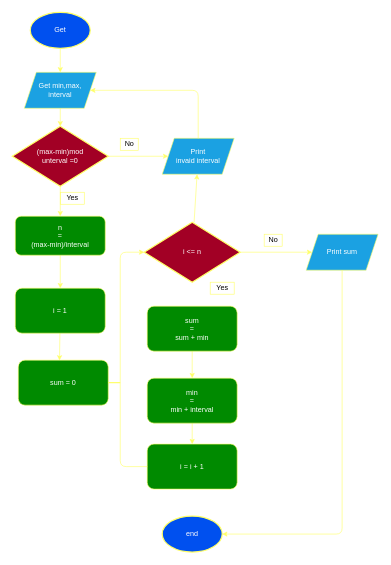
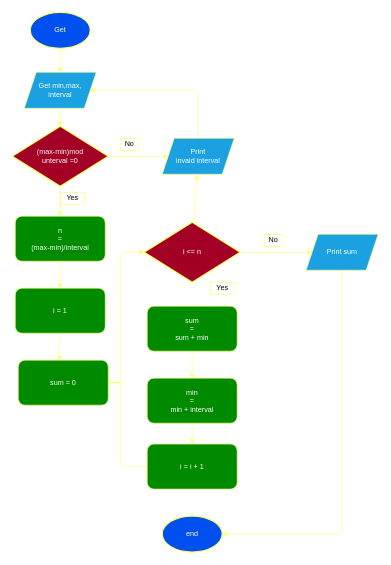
  <mxCell id="0" />
  <mxCell id="1" parent="0" />
  <mxCell id="2" style="edgeStyle=none;html=1;exitX=0.5;exitY=1;exitDx=0;exitDy=0;exitPerimeter=0;entryX=0.5;entryY=0;entryDx=0;entryDy=0;strokeColor=#FFFF66;" edge="1" parent="1" source="3" target="6"><mxGeometry relative="1" as="geometry" /></mxCell>
  <mxCell id="3" value="Get" style="strokeWidth=2;html=1;shape=mxgraph.flowchart.start_1;whiteSpace=wrap;fillColor=#0050ef;fontColor=#ffffff;strokeColor=#FFFF66;" vertex="1" parent="1"><mxGeometry x="50" y="20" width="100" height="60" as="geometry" /></mxCell>
  <mxCell id="4" value="end" style="strokeWidth=2;html=1;shape=mxgraph.flowchart.start_1;whiteSpace=wrap;fillColor=#0050ef;fontColor=#ffffff;strokeColor=#FFFF66;" vertex="1" parent="1"><mxGeometry x="270" y="860" width="100" height="60" as="geometry" /></mxCell>
  <mxCell id="5" style="edgeStyle=none;html=1;exitX=0.5;exitY=1;exitDx=0;exitDy=0;entryX=0.5;entryY=0;entryDx=0;entryDy=0;entryPerimeter=0;strokeColor=#FFFF66;" edge="1" parent="1" source="6" target="11"><mxGeometry relative="1" as="geometry" /></mxCell>
  <mxCell id="6" value="&lt;span&gt;&#09;&lt;/span&gt;&lt;span&gt;Get min,max,&lt;br&gt;interval&lt;/span&gt;" style="shape=parallelogram;perimeter=parallelogramPerimeter;whiteSpace=wrap;html=1;fixedSize=1;fillColor=#1ba1e2;fontColor=#ffffff;strokeColor=#FFFF66;" vertex="1" parent="1"><mxGeometry x="40" y="120" width="120" height="60" as="geometry" /></mxCell>
  <mxCell id="7" value="Print&lt;br&gt;invaid interval" style="shape=parallelogram;perimeter=parallelogramPerimeter;whiteSpace=wrap;html=1;fixedSize=1;fillColor=#1ba1e2;fontColor=#ffffff;strokeColor=#FFFF66;" vertex="1" parent="1"><mxGeometry x="270" y="230" width="120" height="60" as="geometry" /></mxCell>
  <mxCell id="8" value="Print sum" style="shape=parallelogram;perimeter=parallelogramPerimeter;whiteSpace=wrap;html=1;fixedSize=1;fillColor=#1ba1e2;fontColor=#ffffff;strokeColor=#FFFF66;" vertex="1" parent="1"><mxGeometry x="510" y="390" width="120" height="60" as="geometry" /></mxCell>
  <mxCell id="9" style="edgeStyle=none;html=1;entryX=0;entryY=0.5;entryDx=0;entryDy=0;strokeColor=#FFFF66;" edge="1" parent="1" source="11" target="7"><mxGeometry relative="1" as="geometry" /></mxCell>
  <mxCell id="10" style="edgeStyle=none;html=1;exitX=0.5;exitY=1;exitDx=0;exitDy=0;exitPerimeter=0;entryX=0.5;entryY=0;entryDx=0;entryDy=0;strokeColor=#FFFF66;" edge="1" parent="1" source="11" target="16"><mxGeometry relative="1" as="geometry" /></mxCell>
  <mxCell id="11" value="(max-min)mod&lt;br&gt;unterval =0" style="strokeWidth=2;html=1;shape=mxgraph.flowchart.decision;whiteSpace=wrap;fillColor=#a20025;fontColor=#ffffff;strokeColor=#FFFF66;" vertex="1" parent="1"><mxGeometry x="20" y="210" width="160" height="100" as="geometry" /></mxCell>
  <mxCell id="12" style="edgeStyle=none;html=1;strokeColor=#FFFF66;" edge="1" parent="1" source="14" target="7"><mxGeometry relative="1" as="geometry" /></mxCell>
  <mxCell id="13" style="edgeStyle=none;html=1;strokeColor=#FFFF66;" edge="1" parent="1" source="14" target="8"><mxGeometry relative="1" as="geometry" /></mxCell>
  <mxCell id="14" value="i &amp;lt;= n" style="strokeWidth=2;html=1;shape=mxgraph.flowchart.decision;whiteSpace=wrap;fillColor=#a20025;fontColor=#ffffff;strokeColor=#FFFF66;" vertex="1" parent="1"><mxGeometry x="240" y="370" width="160" height="100" as="geometry" /></mxCell>
  <mxCell id="15" style="edgeStyle=none;html=1;entryX=0.5;entryY=0;entryDx=0;entryDy=0;strokeColor=#FFFF66;" edge="1" parent="1" source="16" target="18"><mxGeometry relative="1" as="geometry" /></mxCell>
- <mxCell id="16" value="n&lt;br&gt;=&lt;br&gt;(max-min)/interval" style="rounded=1;whiteSpace=wrap;html=1;fillColor=#008a00;fontColor=#ffffff;strokeColor=#FFFF66;" vertex="1" parent="1"><mxGeometry x="25" y="360" width="150" height="65" as="geometry" /></mxCell>
+ <mxCell id="16" value="n&lt;br&gt;=&lt;br&gt;(max-min)/interval" style="rounded=1;whiteSpace=wrap;html=1;fillColor=#008a00;fontColor=#ffffff;strokeColor=#FFFF66;" vertex="1" parent="1"><mxGeometry x="25" y="360" width="150" height="75" as="geometry" /></mxCell>
  <mxCell id="17" style="edgeStyle=none;html=1;entryX=0.458;entryY=0.006;entryDx=0;entryDy=0;entryPerimeter=0;strokeColor=#FFFF66;" edge="1" parent="1" source="18" target="19"><mxGeometry relative="1" as="geometry" /></mxCell>
  <mxCell id="18" value="i = 1" style="rounded=1;whiteSpace=wrap;html=1;fillColor=#008a00;fontColor=#ffffff;strokeColor=#FFFF66;" vertex="1" parent="1"><mxGeometry x="25" y="480" width="150" height="75" as="geometry" /></mxCell>
  <mxCell id="19" value="sum = 0&lt;span style=&quot;color: rgba(0 , 0 , 0 , 0) ; font-family: monospace ; font-size: 0px&quot;&gt;%3CmxGraphModel%3E%3Croot%3E%3CmxCell%20id%3D%220%22%2F%3E%3CmxCell%20id%3D%221%22%20parent%3D%220%22%2F%3E%3CmxCell%20id%3D%222%22%20value%3D%22i%20%3D%201%22%20style%3D%22rounded%3D1%3BwhiteSpace%3Dwrap%3Bhtml%3D1%3B%22%20vertex%3D%221%22%20parent%3D%221%22%3E%3CmxGeometry%20x%3D%22210%22%20y%3D%22200%22%20width%3D%22150%22%20height%3D%2275%22%20as%3D%22geometry%22%2F%3E%3C%2FmxCell%3E%3C%2Froot%3E%3C%2FmxGraphModel%3E&lt;/span&gt;" style="rounded=1;whiteSpace=wrap;html=1;fillColor=#008a00;fontColor=#ffffff;strokeColor=#FFFF66;" vertex="1" parent="1"><mxGeometry x="30" y="600" width="150" height="75" as="geometry" /></mxCell>
  <mxCell id="20" style="edgeStyle=none;html=1;entryX=0.5;entryY=0;entryDx=0;entryDy=0;strokeColor=#FFFF66;" edge="1" parent="1" source="21" target="24"><mxGeometry relative="1" as="geometry" /></mxCell>
  <mxCell id="21" value="sum&lt;br&gt;=&lt;br&gt;sum + min" style="rounded=1;whiteSpace=wrap;html=1;fillColor=#008a00;fontColor=#ffffff;strokeColor=#FFFF66;" vertex="1" parent="1"><mxGeometry x="245" y="510" width="150" height="75" as="geometry" /></mxCell>
  <mxCell id="22" value="i = i + 1" style="rounded=1;whiteSpace=wrap;html=1;fillColor=#008a00;fontColor=#ffffff;strokeColor=#FFFF66;" vertex="1" parent="1"><mxGeometry x="245" y="740" width="150" height="75" as="geometry" /></mxCell>
  <mxCell id="23" style="edgeStyle=none;html=1;entryX=0.5;entryY=0;entryDx=0;entryDy=0;strokeColor=#FFFF66;" edge="1" parent="1" source="24" target="22"><mxGeometry relative="1" as="geometry" /></mxCell>
  <mxCell id="24" value="min&lt;br&gt;=&lt;br&gt;min + interval" style="rounded=1;whiteSpace=wrap;html=1;fillColor=#008a00;fontColor=#ffffff;strokeColor=#FFFF66;" vertex="1" parent="1"><mxGeometry x="245" y="630" width="150" height="75" as="geometry" /></mxCell>
  <mxCell id="25" value="" style="edgeStyle=segmentEdgeStyle;endArrow=classic;html=1;exitX=0.5;exitY=0;exitDx=0;exitDy=0;entryX=1;entryY=0.5;entryDx=0;entryDy=0;strokeColor=#FFFF66;" edge="1" parent="1" source="7" target="6"><mxGeometry width="50" height="50" relative="1" as="geometry"><mxPoint x="195" y="150" as="sourcePoint" /><mxPoint x="245" y="100" as="targetPoint" /><Array as="points"><mxPoint x="330" y="150" /></Array></mxGeometry></mxCell>
  <mxCell id="26" value="" style="edgeStyle=segmentEdgeStyle;endArrow=classic;html=1;exitX=0.5;exitY=1;exitDx=0;exitDy=0;entryX=1;entryY=0.5;entryDx=0;entryDy=0;entryPerimeter=0;strokeColor=#FFFF66;" edge="1" parent="1" source="8" target="4"><mxGeometry width="50" height="50" relative="1" as="geometry"><mxPoint x="659.98" y="635" as="sourcePoint" /><mxPoint x="479.98" y="555" as="targetPoint" /><Array as="points"><mxPoint x="570" y="890" /></Array></mxGeometry></mxCell>
  <mxCell id="27" style="edgeStyle=none;html=1;entryX=1;entryY=0.5;entryDx=0;entryDy=0;strokeColor=#FFFF66;" edge="1" parent="1" target="19"><mxGeometry relative="1" as="geometry"><mxPoint x="180" y="637.5" as="sourcePoint" /></mxGeometry></mxCell>
  <mxCell id="28" value="" style="edgeStyle=segmentEdgeStyle;endArrow=classic;html=1;entryX=0;entryY=0.5;entryDx=0;entryDy=0;entryPerimeter=0;exitX=0;exitY=0.5;exitDx=0;exitDy=0;strokeColor=#FFFF66;" edge="1" parent="1" source="22" target="14"><mxGeometry width="50" height="50" relative="1" as="geometry"><mxPoint x="460" y="250" as="sourcePoint" /><mxPoint x="440" y="250" as="targetPoint" /><Array as="points"><mxPoint x="200" y="778" /><mxPoint x="200" y="420" /></Array></mxGeometry></mxCell>
  <mxCell id="29" value="" style="line;strokeWidth=2;html=1;strokeColor=#FFFF66;" vertex="1" parent="1"><mxGeometry x="180" y="632.5" width="20" height="10" as="geometry" /></mxCell>
  <mxCell id="30" value="Yes" style="text;html=1;align=center;verticalAlign=middle;resizable=0;points=[];autosize=1;strokeColor=#FFFF66;fillColor=none;" vertex="1" parent="1"><mxGeometry x="100" y="320" width="40" height="20" as="geometry" /></mxCell>
  <mxCell id="31" value="No" style="text;html=1;align=center;verticalAlign=middle;resizable=0;points=[];autosize=1;strokeColor=#FFFF66;fillColor=none;" vertex="1" parent="1"><mxGeometry x="200" y="230" width="30" height="20" as="geometry" /></mxCell>
  <mxCell id="32" value="Yes" style="text;html=1;align=center;verticalAlign=middle;resizable=0;points=[];autosize=1;strokeColor=#FFFF66;fillColor=none;" vertex="1" parent="1"><mxGeometry x="350" y="470" width="40" height="20" as="geometry" /></mxCell>
  <mxCell id="33" value="No" style="text;html=1;align=center;verticalAlign=middle;resizable=0;points=[];autosize=1;strokeColor=#FFFF66;fillColor=none;" vertex="1" parent="1"><mxGeometry x="440" y="390" width="30" height="20" as="geometry" /></mxCell>
